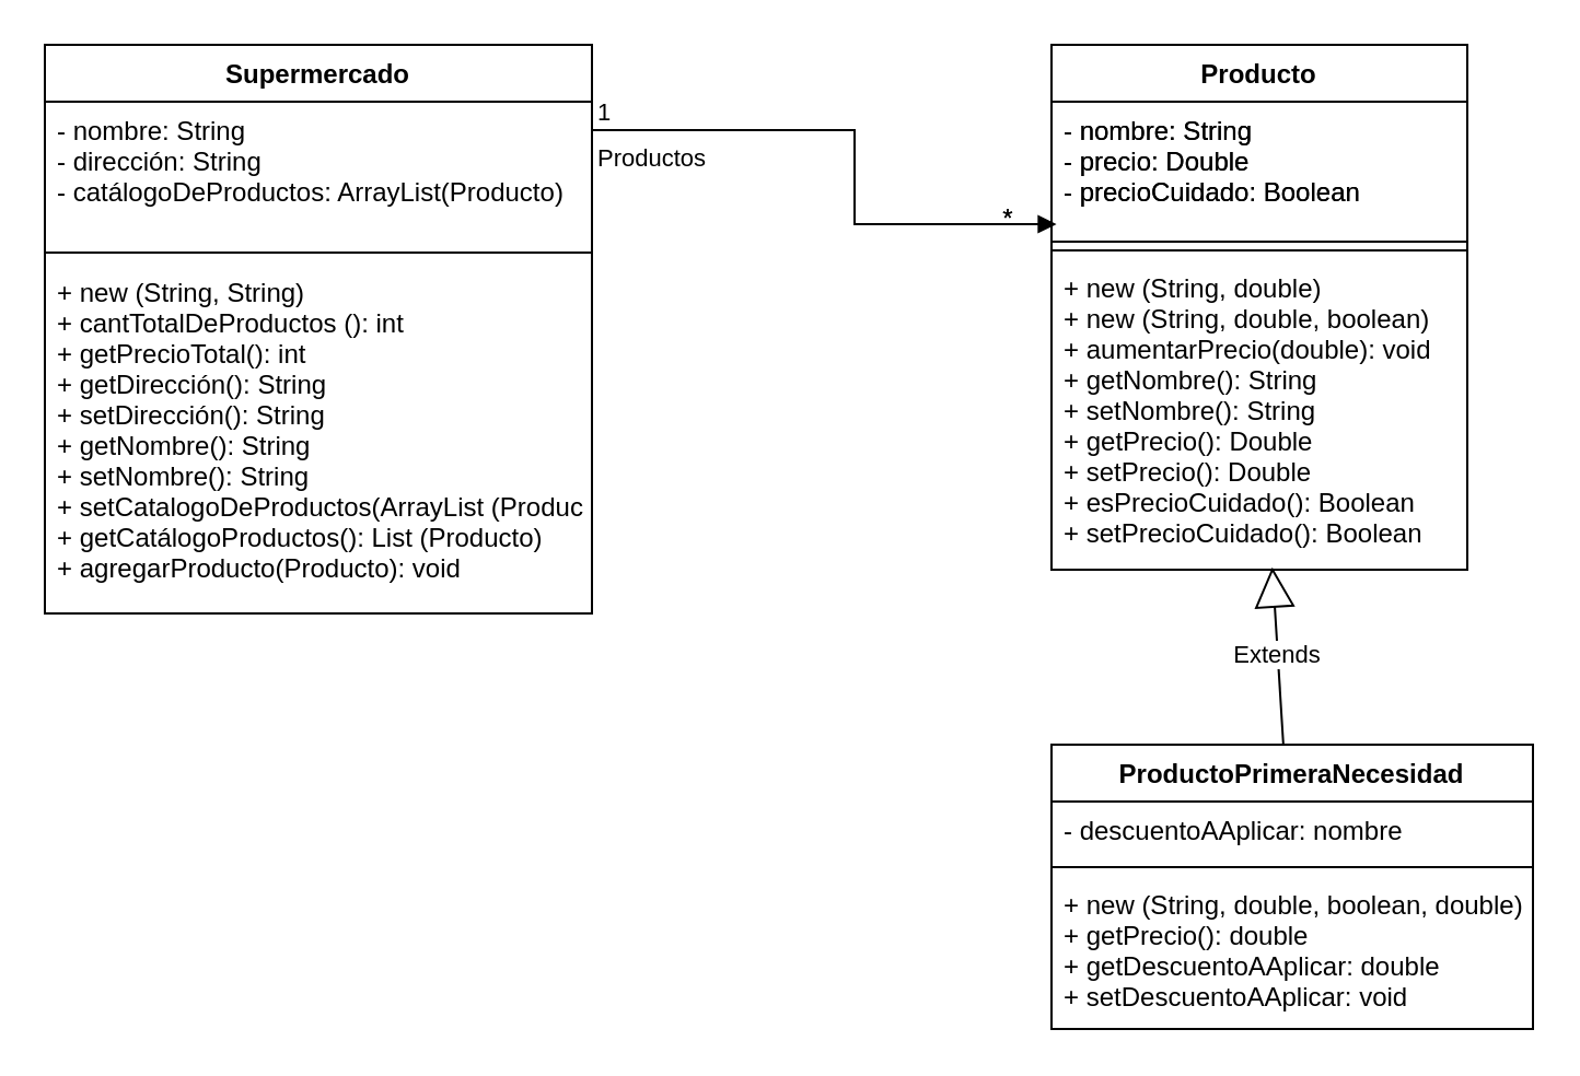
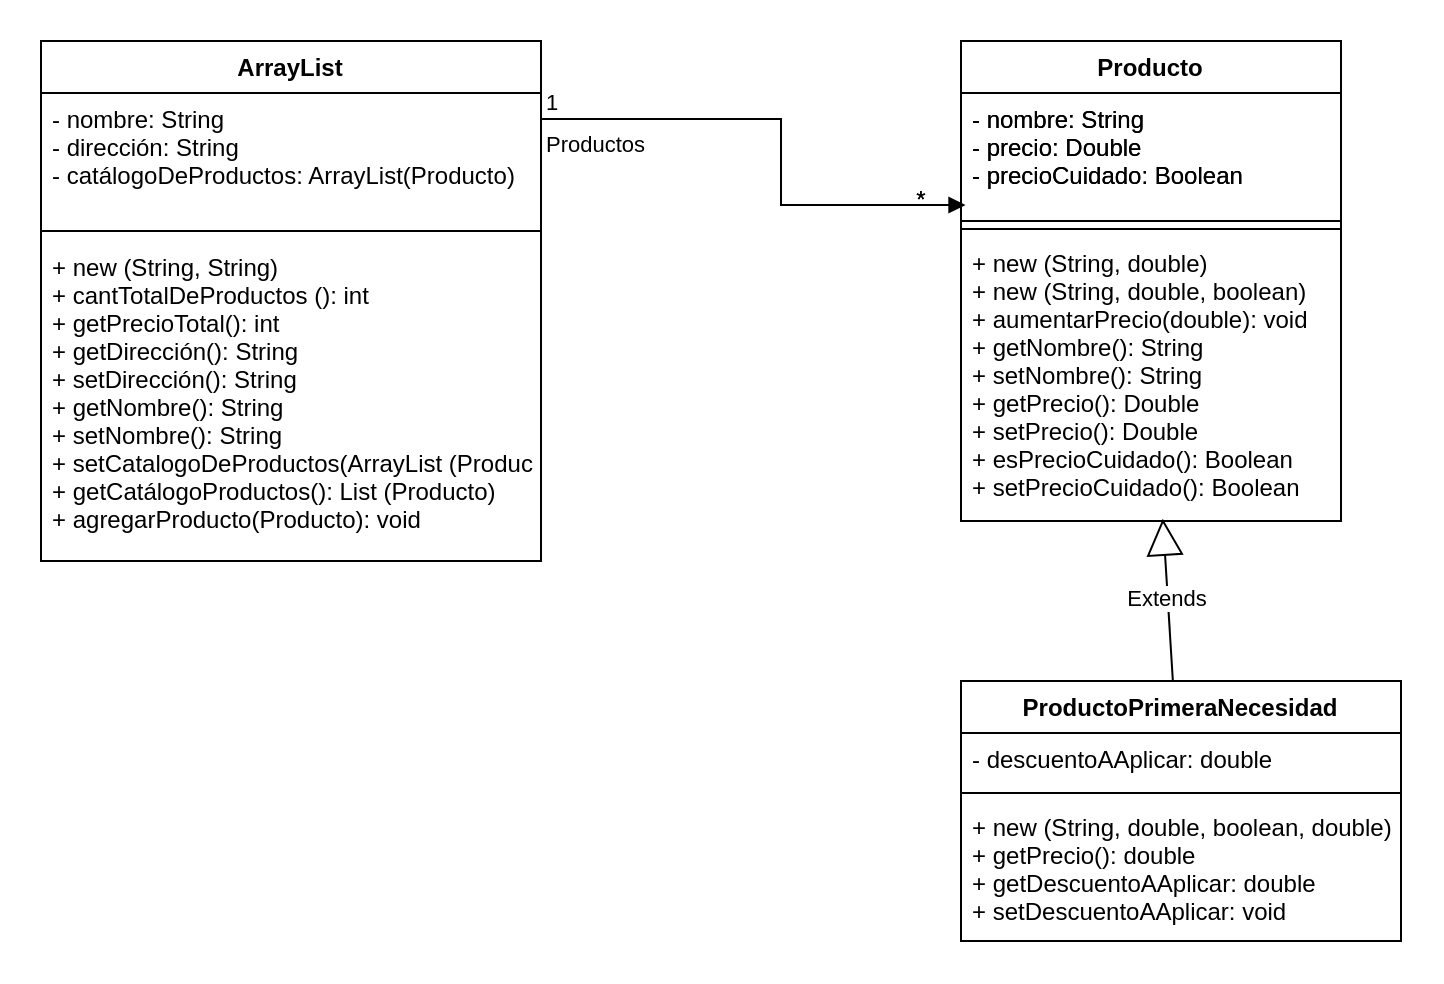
  <mxCell id="0" />
  <mxCell id="1" parent="0" />
  <mxCell id="2" value="Producto" style="swimlane;fontStyle=1;align=center;verticalAlign=top;childLayout=stackLayout;horizontal=1;startSize=26;horizontalStack=0;resizeParent=1;resizeParentMax=0;resizeLast=0;collapsible=1;marginBottom=0;" parent="1" vertex="1"><mxGeometry x="480" y="20" width="190" height="240" as="geometry" /></mxCell>
  <mxCell id="3" value="- nombre: String&#10;- precio: Double&#10;- precioCuidado: Boolean" style="text;strokeColor=none;fillColor=none;align=left;verticalAlign=top;spacingLeft=4;spacingRight=4;overflow=hidden;rotatable=0;points=[[0,0.5],[1,0.5]];portConstraint=eastwest;" parent="2" vertex="1"><mxGeometry y="26" width="190" height="64" as="geometry" /></mxCell>
  <mxCell id="4" value="" style="line;strokeWidth=1;fillColor=none;align=left;verticalAlign=middle;spacingTop=-1;spacingLeft=3;spacingRight=3;rotatable=0;labelPosition=right;points=[];portConstraint=eastwest;" parent="2" vertex="1"><mxGeometry y="90" width="190" height="8" as="geometry" /></mxCell>
  <mxCell id="5" value="+ new (String, double)&#10;+ new (String, double, boolean)&#10;+ aumentarPrecio(double): void&#10;+ getNombre(): String&#10;+ setNombre(): String&#10;+ getPrecio(): Double&#10;+ setPrecio(): Double&#10;+ esPrecioCuidado(): Boolean &#10;+ setPrecioCuidado(): Boolean" style="text;strokeColor=none;fillColor=none;align=left;verticalAlign=top;spacingLeft=4;spacingRight=4;overflow=hidden;rotatable=0;points=[[0,0.5],[1,0.5]];portConstraint=eastwest;" parent="2" vertex="1"><mxGeometry y="98" width="190" height="142" as="geometry" /></mxCell>
  <mxCell id="6" value="Productos" style="endArrow=block;endFill=1;html=1;edgeStyle=orthogonalEdgeStyle;align=left;verticalAlign=top;rounded=0;exitX=1.002;exitY=0.203;exitDx=0;exitDy=0;entryX=0.012;entryY=0.875;entryDx=0;entryDy=0;entryPerimeter=0;exitPerimeter=0;" parent="1" source="17" target="3" edge="1"><mxGeometry x="-1" relative="1" as="geometry"><mxPoint x="360" y="63" as="sourcePoint" /><mxPoint x="420" y="90" as="targetPoint" /><Array as="points"><mxPoint x="390" y="59" /><mxPoint x="390" y="102" /></Array></mxGeometry></mxCell>
  <mxCell id="7" value="1" style="edgeLabel;resizable=0;html=1;align=left;verticalAlign=bottom;" parent="6" connectable="0" vertex="1"><mxGeometry x="-1" relative="1" as="geometry" /></mxCell>
  <mxCell id="8" value="*" style="text;html=1;align=center;verticalAlign=middle;resizable=0;points=[];autosize=1;strokeColor=none;fillColor=none;" parent="1" vertex="1"><mxGeometry x="450" y="90" width="20" height="20" as="geometry" /></mxCell>
  <mxCell id="9" value="ProductoPrimeraNecesidad" style="swimlane;fontStyle=1;align=center;verticalAlign=top;childLayout=stackLayout;horizontal=1;startSize=26;horizontalStack=0;resizeParent=1;resizeParentMax=0;resizeLast=0;collapsible=1;marginBottom=0;" parent="1" vertex="1"><mxGeometry x="480" y="340" width="220" height="130" as="geometry" /></mxCell>
- <mxCell id="10" value="- descuentoAAplicar: nombre" style="text;strokeColor=none;fillColor=none;align=left;verticalAlign=top;spacingLeft=4;spacingRight=4;overflow=hidden;rotatable=0;points=[[0,0.5],[1,0.5]];portConstraint=eastwest;" parent="9" vertex="1"><mxGeometry y="26" width="220" height="26" as="geometry" /></mxCell>
+ <mxCell id="10" value="- descuentoAAplicar: double" style="text;strokeColor=none;fillColor=none;align=left;verticalAlign=top;spacingLeft=4;spacingRight=4;overflow=hidden;rotatable=0;points=[[0,0.5],[1,0.5]];portConstraint=eastwest;" parent="9" vertex="1"><mxGeometry y="26" width="220" height="26" as="geometry" /></mxCell>
  <mxCell id="11" value="" style="line;strokeWidth=1;fillColor=none;align=left;verticalAlign=middle;spacingTop=-1;spacingLeft=3;spacingRight=3;rotatable=0;labelPosition=right;points=[];portConstraint=eastwest;" parent="9" vertex="1"><mxGeometry y="52" width="220" height="8" as="geometry" /></mxCell>
  <mxCell id="12" value="+ new (String, double, boolean, double)&#10;+ getPrecio(): double&#10;+ getDescuentoAAplicar: double&#10;+ setDescuentoAAplicar: void" style="text;strokeColor=none;fillColor=none;align=left;verticalAlign=top;spacingLeft=4;spacingRight=4;overflow=hidden;rotatable=0;points=[[0,0.5],[1,0.5]];portConstraint=eastwest;" parent="9" vertex="1"><mxGeometry y="60" width="220" height="70" as="geometry" /></mxCell>
  <mxCell id="13" value="Extends" style="endArrow=block;endSize=16;endFill=0;html=1;rounded=0;entryX=0.531;entryY=0.992;entryDx=0;entryDy=0;entryPerimeter=0;" parent="1" source="9" target="5" edge="1"><mxGeometry width="160" relative="1" as="geometry"><mxPoint x="320" y="260" as="sourcePoint" /><mxPoint x="423" y="240" as="targetPoint" /></mxGeometry></mxCell>
  <mxCell id="14" value="Producto" style="swimlane;fontStyle=1;align=center;verticalAlign=top;childLayout=stackLayout;horizontal=1;startSize=26;horizontalStack=0;resizeParent=1;resizeParentMax=0;resizeLast=0;collapsible=1;marginBottom=0;" parent="1" vertex="1"><mxGeometry x="480" y="20" width="190" height="90" as="geometry" /></mxCell>
  <mxCell id="15" value="- nombre: String&#10;- precio: Double&#10;- precioCuidado: Boolean" style="text;strokeColor=none;fillColor=none;align=left;verticalAlign=top;spacingLeft=4;spacingRight=4;overflow=hidden;rotatable=0;points=[[0,0.5],[1,0.5]];portConstraint=eastwest;" parent="14" vertex="1"><mxGeometry y="26" width="190" height="64" as="geometry" /></mxCell>
- <mxCell id="16" value="Supermercado" style="swimlane;fontStyle=1;align=center;verticalAlign=top;childLayout=stackLayout;horizontal=1;startSize=26;horizontalStack=0;resizeParent=1;resizeParentMax=0;resizeLast=0;collapsible=1;marginBottom=0;" parent="1" vertex="1"><mxGeometry x="20" y="20" width="250" height="260" as="geometry" /></mxCell>
+ <mxCell id="16" value="ArrayList" style="swimlane;fontStyle=1;align=center;verticalAlign=top;childLayout=stackLayout;horizontal=1;startSize=26;horizontalStack=0;resizeParent=1;resizeParentMax=0;resizeLast=0;collapsible=1;marginBottom=0;" parent="1" vertex="1"><mxGeometry x="20" y="20" width="250" height="260" as="geometry" /></mxCell>
  <mxCell id="17" value="- nombre: String&#10;- dirección: String&#10;- catálogoDeProductos: ArrayList(Producto)&#10;" style="text;strokeColor=none;fillColor=none;align=left;verticalAlign=top;spacingLeft=4;spacingRight=4;overflow=hidden;rotatable=0;points=[[0,0.5],[1,0.5]];portConstraint=eastwest;" parent="16" vertex="1"><mxGeometry y="26" width="250" height="64" as="geometry" /></mxCell>
  <mxCell id="18" value="" style="line;strokeWidth=1;fillColor=none;align=left;verticalAlign=middle;spacingTop=-1;spacingLeft=3;spacingRight=3;rotatable=0;labelPosition=right;points=[];portConstraint=eastwest;" parent="16" vertex="1"><mxGeometry y="90" width="250" height="10" as="geometry" /></mxCell>
  <mxCell id="19" value="+ new (String, String)&#10;+ cantTotalDeProductos (): int&#10;+ getPrecioTotal(): int&#10;+ getDirección(): String&#10;+ setDirección(): String&#10;+ getNombre(): String&#10;+ setNombre(): String&#10;+ setCatalogoDeProductos(ArrayList (Producto) &#10;+ getCatálogoProductos(): List (Producto)&#10;+ agregarProducto(Producto): void" style="text;strokeColor=none;fillColor=none;align=left;verticalAlign=top;spacingLeft=4;spacingRight=4;overflow=hidden;rotatable=0;points=[[0,0.5],[1,0.5]];portConstraint=eastwest;" parent="16" vertex="1"><mxGeometry y="100" width="250" height="160" as="geometry" /></mxCell>
  <mxCell id="20" value="*" style="text;html=1;align=center;verticalAlign=middle;resizable=0;points=[];autosize=1;strokeColor=none;fillColor=none;" parent="1" vertex="1"><mxGeometry x="450" y="90" width="20" height="20" as="geometry" /></mxCell>
